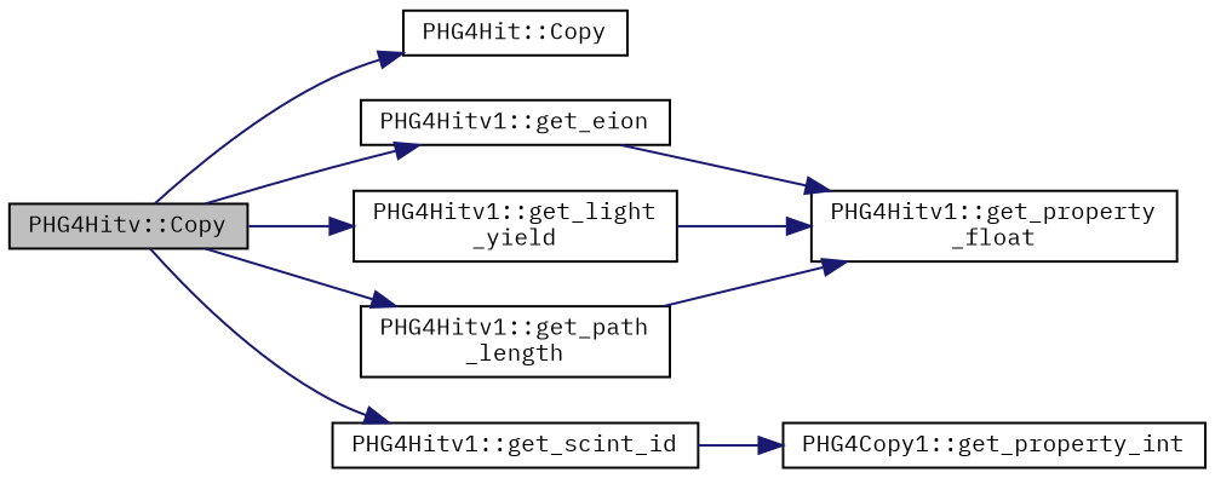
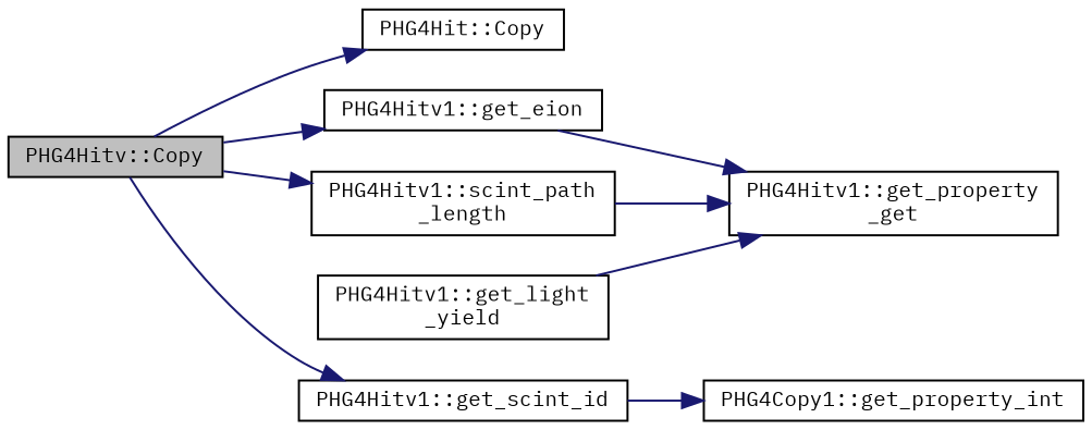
  digraph {
    fontname="IBM Plex Mono"
    rankdir=LR
    node [color=black fontname="IBM Plex Mono" fontsize=10 shape=record]
    edge [color=midnightblue fontname="IBM Plex Mono" fontsize=10 labelfontname=FreeSans labelfontsize=10 style=solid]
    n1 [fillcolor=grey75 fontcolor=black height=0.2 label="PHG4Hitv::Copy" style=filled width=0.4]
    n2 [height=0.2 label="PHG4Hit::Copy" width=0.4]
    n3 [height=0.2 label="PHG4Hitv1::get_eion" width=0.4]
    n4 [height=0.2 label="PHG4Hitv1::get_light\l_yield" width=0.4]
-   n5 [height=0.2 label="PHG4Hitv1::get_path\l_length" width=0.4]
+   n5 [height=0.2 label="PHG4Hitv1::scint_path\l_length" width=0.4]
    n6 [height=0.2 label="PHG4Hitv1::get_scint_id" width=0.4]
-   n7 [height=0.2 label="PHG4Hitv1::get_property\l_float" width=0.4]
+   n7 [height=0.2 label="PHG4Hitv1::get_property\l_get" width=0.4]
    n8 [height=0.2 label="PHG4Copy1::get_property_int" width=0.4]
    n1 -> n2
    n1 -> n3
-   n1 -> n4
    n1 -> n5
    n1 -> n6
    n3 -> n7
    n4 -> n7
    n5 -> n7
    n6 -> n8
  }
